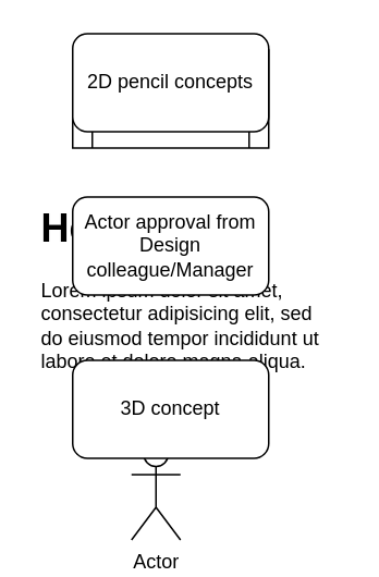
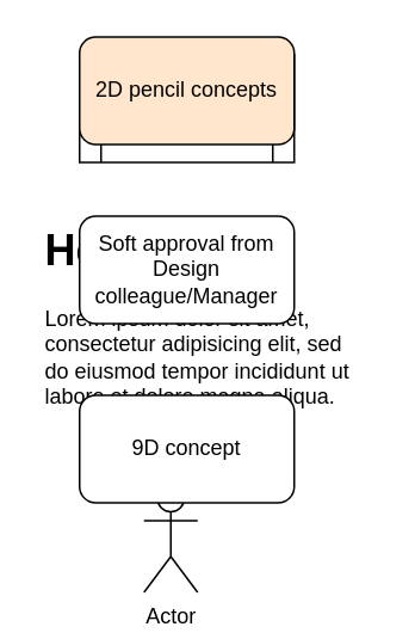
  <mxCell id="0" />
  <mxCell id="1" parent="0" />
  <mxCell id="2" value="" style="shape=process;whiteSpace=wrap;html=1;backgroundOutline=1;" vertex="1" parent="1"><mxGeometry x="44" y="30" width="120" height="60" as="geometry" /></mxCell>
- <mxCell id="3" value="2D pencil concepts" style="rounded=1;whiteSpace=wrap;html=1;" vertex="1" parent="1"><mxGeometry x="44" y="20" width="120" height="60" as="geometry" /></mxCell>
+ <mxCell id="3" value="2D pencil concepts" style="rounded=1;whiteSpace=wrap;html=1;fillColor=#ffe6cc;" vertex="1" parent="1"><mxGeometry x="44" y="20" width="120" height="60" as="geometry" /></mxCell>
  <mxCell id="4" value="&lt;h1&gt;Heading&lt;/h1&gt;&lt;p&gt;Lorem ipsum dolor sit amet, consectetur adipisicing elit, sed do eiusmod tempor incididunt ut labore et dolore magna aliqua.&lt;/p&gt;" style="text;html=1;strokeColor=none;fillColor=none;spacing=5;spacingTop=-20;whiteSpace=wrap;overflow=hidden;rounded=0;" vertex="1" parent="1"><mxGeometry x="20" y="120" width="190" height="120" as="geometry" /></mxCell>
- <mxCell id="5" value="Actor approval from Design colleague/Manager" style="rounded=1;whiteSpace=wrap;html=1;" vertex="1" parent="1"><mxGeometry x="44" y="120" width="120" height="60" as="geometry" /></mxCell>
+ <mxCell id="5" value="Soft approval from Design colleague/Manager" style="rounded=1;whiteSpace=wrap;html=1;" vertex="1" parent="1"><mxGeometry x="44" y="120" width="120" height="60" as="geometry" /></mxCell>
  <mxCell id="6" value="Actor" style="shape=umlActor;verticalLabelPosition=bottom;verticalAlign=top;html=1;outlineConnect=0;" vertex="1" parent="1"><mxGeometry x="80" y="270" width="30" height="60" as="geometry" /></mxCell>
- <mxCell id="7" value="3D concept" style="rounded=1;whiteSpace=wrap;html=1;" vertex="1" parent="1"><mxGeometry x="44" y="220" width="120" height="60" as="geometry" /></mxCell>
+ <mxCell id="7" value="9D concept" style="rounded=1;whiteSpace=wrap;html=1;" vertex="1" parent="1"><mxGeometry x="44" y="220" width="120" height="60" as="geometry" /></mxCell>
